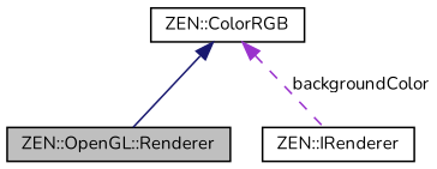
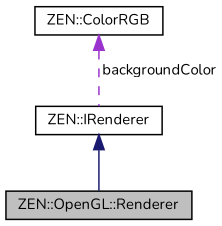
  digraph {
    fontname=Nunito
    node [color=black fillcolor=white fontname=Nunito fontsize=10 shape=record style=filled]
    edge [dir=back fontname=Nunito fontsize=10 labelfontname=Helvetica labelfontsize=10]
    n1 [fillcolor=grey75 fontcolor=black height=0.2 label="ZEN::OpenGL::Renderer" width=0.4]
    n2 [height=0.2 label="ZEN::IRenderer" width=0.4]
    n3 [height=0.2 label="ZEN::ColorRGB" width=0.4]
-   n3 -> n1 [color=midnightblue style=solid]
+   n2 -> n1 [color=midnightblue style=solid]
    n3 -> n2 [color=darkorchid3 label=" backgroundColor" style=dashed]
  }
